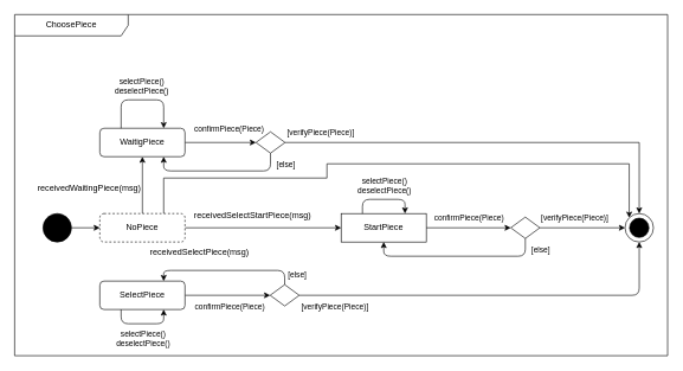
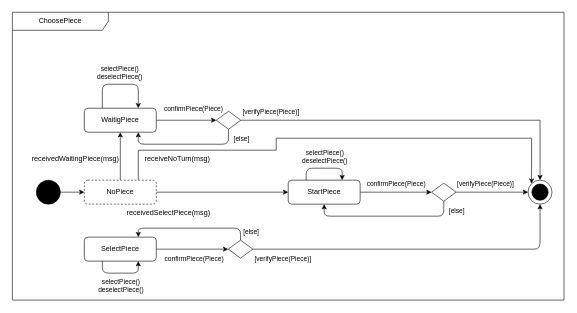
  <mxCell id="0" />
  <mxCell id="1" parent="0" />
  <mxCell id="2" value="ChoosePiece" style="shape=umlFrame;whiteSpace=wrap;html=1;pointerEvents=0;recursiveResize=0;container=1;collapsible=0;width=160;" parent="1" vertex="1"><mxGeometry x="20" y="20" width="920" height="480" as="geometry" /></mxCell>
  <mxCell id="3" style="edgeStyle=orthogonalEdgeStyle;rounded=0;orthogonalLoop=1;jettySize=auto;html=1;exitX=1;exitY=0.5;exitDx=0;exitDy=0;entryX=0;entryY=0.5;entryDx=0;entryDy=0;" parent="2" source="6" target="26" edge="1"><mxGeometry relative="1" as="geometry" /></mxCell>
  <mxCell id="4" style="edgeStyle=orthogonalEdgeStyle;rounded=0;orthogonalLoop=1;jettySize=auto;html=1;exitX=0.5;exitY=0;exitDx=0;exitDy=0;entryX=0.5;entryY=1;entryDx=0;entryDy=0;" parent="2" source="6" target="11" edge="1"><mxGeometry relative="1" as="geometry" /></mxCell>
  <mxCell id="5" style="edgeStyle=orthogonalEdgeStyle;rounded=0;orthogonalLoop=1;jettySize=auto;html=1;exitX=0.75;exitY=0;exitDx=0;exitDy=0;entryX=0;entryY=0;entryDx=0;entryDy=0;" edge="1" parent="2" source="6" target="19"><mxGeometry relative="1" as="geometry"><Array as="points"><mxPoint x="210" y="230" /><mxPoint x="440" y="230" /><mxPoint x="440" y="210" /><mxPoint x="866" y="210" /></Array></mxGeometry></mxCell>
  <mxCell id="6" value="NoPiece" style="rounded=1;whiteSpace=wrap;html=1;dashed=1;" parent="2" vertex="1"><mxGeometry x="120" y="280" width="120" height="40" as="geometry" /></mxCell>
  <mxCell id="7" value="" style="ellipse;whiteSpace=wrap;html=1;aspect=fixed;fillColor=#000000;" parent="2" vertex="1"><mxGeometry x="40" y="280" width="40" height="40" as="geometry" /></mxCell>
  <mxCell id="8" style="edgeStyle=orthogonalEdgeStyle;rounded=0;orthogonalLoop=1;jettySize=auto;html=1;entryX=0;entryY=0.5;entryDx=0;entryDy=0;" parent="2" source="7" target="6" edge="1"><mxGeometry relative="1" as="geometry"><mxPoint x="300" y="390" as="targetPoint" /></mxGeometry></mxCell>
  <mxCell id="9" style="edgeStyle=orthogonalEdgeStyle;rounded=0;orthogonalLoop=1;jettySize=auto;html=1;exitX=1;exitY=0.5;exitDx=0;exitDy=0;entryX=0;entryY=0.5;entryDx=0;entryDy=0;" parent="2" source="11" target="18" edge="1"><mxGeometry relative="1" as="geometry" /></mxCell>
  <mxCell id="10" value="confirmPiece(Piece)" style="edgeLabel;html=1;align=center;verticalAlign=middle;resizable=0;points=[];" parent="9" vertex="1" connectable="0"><mxGeometry x="0.013" y="-1" relative="1" as="geometry"><mxPoint x="10" y="-21" as="offset" /></mxGeometry></mxCell>
  <mxCell id="11" value="WaitigPiece" style="rounded=1;whiteSpace=wrap;html=1;" parent="2" vertex="1"><mxGeometry x="120" y="160" width="120" height="40" as="geometry" /></mxCell>
  <mxCell id="12" style="edgeStyle=orthogonalEdgeStyle;rounded=1;orthogonalLoop=1;jettySize=auto;html=1;exitX=0.25;exitY=0;exitDx=0;exitDy=0;entryX=0.75;entryY=0;entryDx=0;entryDy=0;curved=0;" parent="2" source="11" target="11" edge="1"><mxGeometry relative="1" as="geometry"><Array as="points"><mxPoint x="150" y="120" /><mxPoint x="210" y="120" /></Array></mxGeometry></mxCell>
  <mxCell id="13" value="selectPiece()&lt;br&gt;deselectPiece()" style="edgeLabel;html=1;align=center;verticalAlign=middle;resizable=0;points=[];" parent="12" vertex="1" connectable="0"><mxGeometry x="-0.09" y="2" relative="1" as="geometry"><mxPoint x="4" y="-18" as="offset" /></mxGeometry></mxCell>
  <mxCell id="14" style="edgeStyle=orthogonalEdgeStyle;rounded=0;orthogonalLoop=1;jettySize=auto;html=1;exitX=1;exitY=0.5;exitDx=0;exitDy=0;entryX=0.5;entryY=0;entryDx=0;entryDy=0;" parent="2" source="18" target="19" edge="1"><mxGeometry relative="1" as="geometry"><mxPoint x="450" y="130" as="targetPoint" /></mxGeometry></mxCell>
  <mxCell id="15" value="[verifyPiece(Piece)]" style="edgeLabel;html=1;align=center;verticalAlign=middle;resizable=0;points=[];" parent="14" vertex="1" connectable="0"><mxGeometry x="-0.253" y="1" relative="1" as="geometry"><mxPoint x="-175" y="-14" as="offset" /></mxGeometry></mxCell>
  <mxCell id="16" style="edgeStyle=orthogonalEdgeStyle;rounded=1;orthogonalLoop=1;jettySize=auto;html=1;exitX=0.5;exitY=1;exitDx=0;exitDy=0;entryX=0.75;entryY=1;entryDx=0;entryDy=0;curved=0;" parent="2" source="18" target="11" edge="1"><mxGeometry relative="1" as="geometry" /></mxCell>
  <mxCell id="17" value="[else]" style="edgeLabel;html=1;align=center;verticalAlign=middle;resizable=0;points=[];" parent="16" vertex="1" connectable="0"><mxGeometry x="-0.844" y="3" relative="1" as="geometry"><mxPoint x="18" as="offset" /></mxGeometry></mxCell>
  <mxCell id="18" value="" style="rhombus;whiteSpace=wrap;html=1;" parent="2" vertex="1"><mxGeometry x="340" y="165" width="41" height="30" as="geometry" /></mxCell>
  <mxCell id="19" value="" style="ellipse;whiteSpace=wrap;html=1;aspect=fixed;" parent="2" vertex="1"><mxGeometry x="860" y="280" width="40" height="40" as="geometry" /></mxCell>
  <mxCell id="20" value="" style="ellipse;whiteSpace=wrap;html=1;aspect=fixed;fillColor=#000000;" parent="2" vertex="1"><mxGeometry x="866.41" y="286.41" width="27.18" height="27.18" as="geometry" /></mxCell>
  <mxCell id="21" style="edgeStyle=orthogonalEdgeStyle;rounded=0;orthogonalLoop=1;jettySize=auto;html=1;exitX=1;exitY=0.5;exitDx=0;exitDy=0;entryX=0;entryY=0.5;entryDx=0;entryDy=0;" parent="2" source="23" target="31" edge="1"><mxGeometry relative="1" as="geometry" /></mxCell>
  <mxCell id="22" value="confirmPiece(Piece)" style="edgeLabel;html=1;align=center;verticalAlign=middle;resizable=0;points=[];" parent="21" vertex="1" connectable="0"><mxGeometry x="-0.023" y="-4" relative="1" as="geometry"><mxPoint x="3" y="11" as="offset" /></mxGeometry></mxCell>
  <mxCell id="23" value="SelectPiece" style="rounded=1;whiteSpace=wrap;html=1;" parent="2" vertex="1"><mxGeometry x="120" y="375" width="120" height="40" as="geometry" /></mxCell>
  <mxCell id="24" style="edgeStyle=orthogonalEdgeStyle;rounded=0;orthogonalLoop=1;jettySize=auto;html=1;exitX=1;exitY=0.5;exitDx=0;exitDy=0;entryX=0;entryY=0.5;entryDx=0;entryDy=0;" parent="2" source="26" target="38" edge="1"><mxGeometry relative="1" as="geometry" /></mxCell>
  <mxCell id="25" value="confirmPiece(Piece)" style="edgeLabel;html=1;align=center;verticalAlign=middle;resizable=0;points=[];" parent="24" vertex="1" connectable="0"><mxGeometry x="-0.014" y="4" relative="1" as="geometry"><mxPoint y="-11" as="offset" /></mxGeometry></mxCell>
- <mxCell id="26" value="StartPiece" style="whiteSpace=wrap;html=1;rounded=0;" parent="2" vertex="1"><mxGeometry x="460" y="280" width="120" height="40" as="geometry" /></mxCell>
+ <mxCell id="26" value="StartPiece" style="rounded=1;whiteSpace=wrap;html=1;" parent="2" vertex="1"><mxGeometry x="460" y="280" width="120" height="40" as="geometry" /></mxCell>
  <mxCell id="27" style="edgeStyle=orthogonalEdgeStyle;rounded=1;orthogonalLoop=1;jettySize=auto;html=1;exitX=0.5;exitY=0;exitDx=0;exitDy=0;entryX=0.75;entryY=0;entryDx=0;entryDy=0;curved=0;" parent="2" source="31" target="23" edge="1"><mxGeometry relative="1" as="geometry" /></mxCell>
  <mxCell id="28" value="[else]" style="edgeLabel;html=1;align=center;verticalAlign=middle;resizable=0;points=[];" parent="27" vertex="1" connectable="0"><mxGeometry x="-0.815" y="-1" relative="1" as="geometry"><mxPoint x="16" y="4" as="offset" /></mxGeometry></mxCell>
  <mxCell id="29" style="edgeStyle=orthogonalEdgeStyle;rounded=1;orthogonalLoop=1;jettySize=auto;html=1;exitX=1;exitY=0.5;exitDx=0;exitDy=0;entryX=0.5;entryY=1;entryDx=0;entryDy=0;curved=0;" parent="2" source="31" target="19" edge="1"><mxGeometry relative="1" as="geometry" /></mxCell>
  <mxCell id="30" value="[verifyPiece(Piece)]" style="edgeLabel;html=1;align=center;verticalAlign=middle;resizable=0;points=[];" parent="29" vertex="1" connectable="0"><mxGeometry x="-0.884" y="-1" relative="1" as="geometry"><mxPoint x="17" y="14" as="offset" /></mxGeometry></mxCell>
  <mxCell id="31" value="" style="rhombus;whiteSpace=wrap;html=1;" parent="2" vertex="1"><mxGeometry x="360" y="380" width="41" height="30" as="geometry" /></mxCell>
  <mxCell id="32" style="edgeStyle=orthogonalEdgeStyle;rounded=1;orthogonalLoop=1;jettySize=auto;html=1;exitX=0.25;exitY=1;exitDx=0;exitDy=0;entryX=0.75;entryY=1;entryDx=0;entryDy=0;curved=0;" parent="2" source="23" target="23" edge="1"><mxGeometry relative="1" as="geometry" /></mxCell>
  <mxCell id="33" value="selectPiece()&lt;br&gt;deselectPiece()" style="edgeLabel;html=1;align=center;verticalAlign=middle;resizable=0;points=[];" parent="32" vertex="1" connectable="0"><mxGeometry x="0.293" y="2" relative="1" as="geometry"><mxPoint x="-15" y="22" as="offset" /></mxGeometry></mxCell>
  <mxCell id="34" style="edgeStyle=orthogonalEdgeStyle;rounded=1;orthogonalLoop=1;jettySize=auto;html=1;exitX=1;exitY=0.5;exitDx=0;exitDy=0;entryX=0;entryY=0.5;entryDx=0;entryDy=0;curved=0;" parent="2" source="38" target="19" edge="1"><mxGeometry relative="1" as="geometry" /></mxCell>
  <mxCell id="35" value="[verifyPiece(Piece)]" style="edgeLabel;html=1;align=center;verticalAlign=middle;resizable=0;points=[];" parent="34" vertex="1" connectable="0"><mxGeometry x="-0.472" y="1" relative="1" as="geometry"><mxPoint x="16" y="-14" as="offset" /></mxGeometry></mxCell>
  <mxCell id="36" style="edgeStyle=orthogonalEdgeStyle;rounded=1;orthogonalLoop=1;jettySize=auto;html=1;exitX=0.5;exitY=1;exitDx=0;exitDy=0;entryX=0.5;entryY=1;entryDx=0;entryDy=0;curved=0;" parent="2" source="38" target="26" edge="1"><mxGeometry relative="1" as="geometry" /></mxCell>
  <mxCell id="37" value="[else]" style="edgeLabel;html=1;align=center;verticalAlign=middle;resizable=0;points=[];" parent="36" vertex="1" connectable="0"><mxGeometry x="-0.881" y="-2" relative="1" as="geometry"><mxPoint x="23" as="offset" /></mxGeometry></mxCell>
  <mxCell id="38" value="" style="rhombus;whiteSpace=wrap;html=1;" parent="2" vertex="1"><mxGeometry x="699" y="285" width="41" height="30" as="geometry" /></mxCell>
  <mxCell id="39" style="edgeStyle=orthogonalEdgeStyle;rounded=1;orthogonalLoop=1;jettySize=auto;html=1;exitX=0.25;exitY=0;exitDx=0;exitDy=0;entryX=0.75;entryY=0;entryDx=0;entryDy=0;curved=0;" parent="2" source="26" target="26" edge="1"><mxGeometry relative="1" as="geometry"><Array as="points"><mxPoint x="490" y="260" /><mxPoint x="550" y="260" /></Array></mxGeometry></mxCell>
  <mxCell id="40" value="selectPiece()&lt;br&gt;deselectPiece()" style="edgeLabel;html=1;align=center;verticalAlign=middle;resizable=0;points=[];" parent="39" vertex="1" connectable="0"><mxGeometry x="-0.04" y="-4" relative="1" as="geometry"><mxPoint x="2" y="-24" as="offset" /></mxGeometry></mxCell>
  <mxCell id="41" value="receivedSelectPiece(msg)" style="text;html=1;align=center;verticalAlign=middle;resizable=0;points=[];autosize=1;strokeColor=none;fillColor=none;" parent="2" vertex="1"><mxGeometry x="180" y="320" width="160" height="30" as="geometry" /></mxCell>
- <mxCell id="42" value="receivedSelectStartPiece(msg)" style="text;html=1;align=center;verticalAlign=middle;resizable=0;points=[];autosize=1;strokeColor=none;fillColor=none;" parent="2" vertex="1"><mxGeometry x="240" y="268" width="190" height="30" as="geometry" /></mxCell>
  <mxCell id="43" value="receivedWaitingPiece(msg)" style="text;html=1;align=center;verticalAlign=middle;resizable=0;points=[];autosize=1;strokeColor=none;fillColor=none;" parent="2" vertex="1"><mxGeometry x="20" y="230" width="170" height="30" as="geometry" /></mxCell>
+ <mxCell id="44" value="receiveNoTurn(msg)" style="text;html=1;align=center;verticalAlign=middle;resizable=0;points=[];autosize=1;strokeColor=none;fillColor=none;" vertex="1" parent="2"><mxGeometry x="210" y="230" width="130" height="30" as="geometry" /></mxCell>
